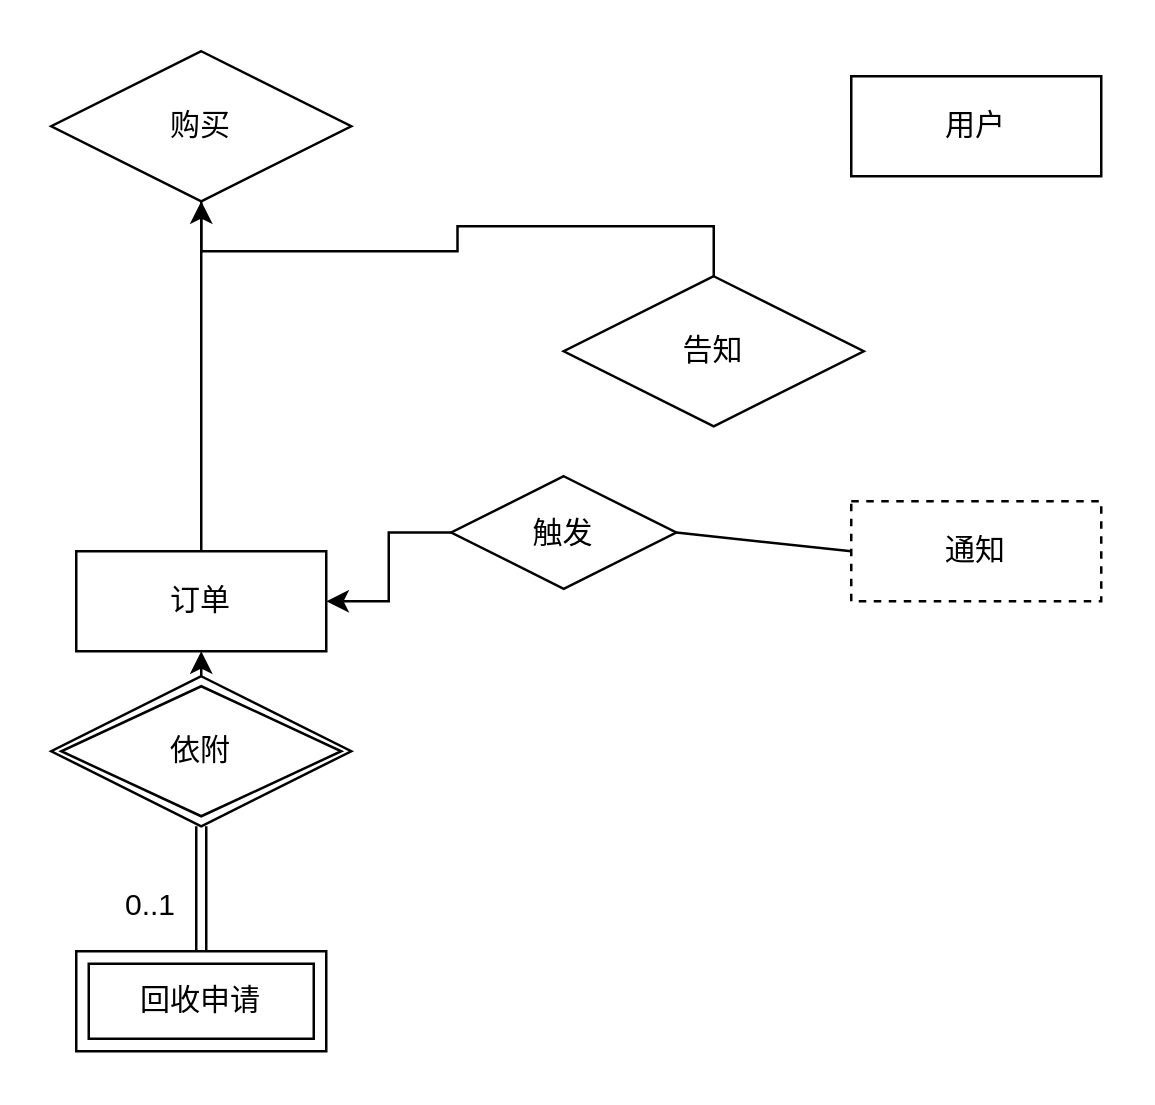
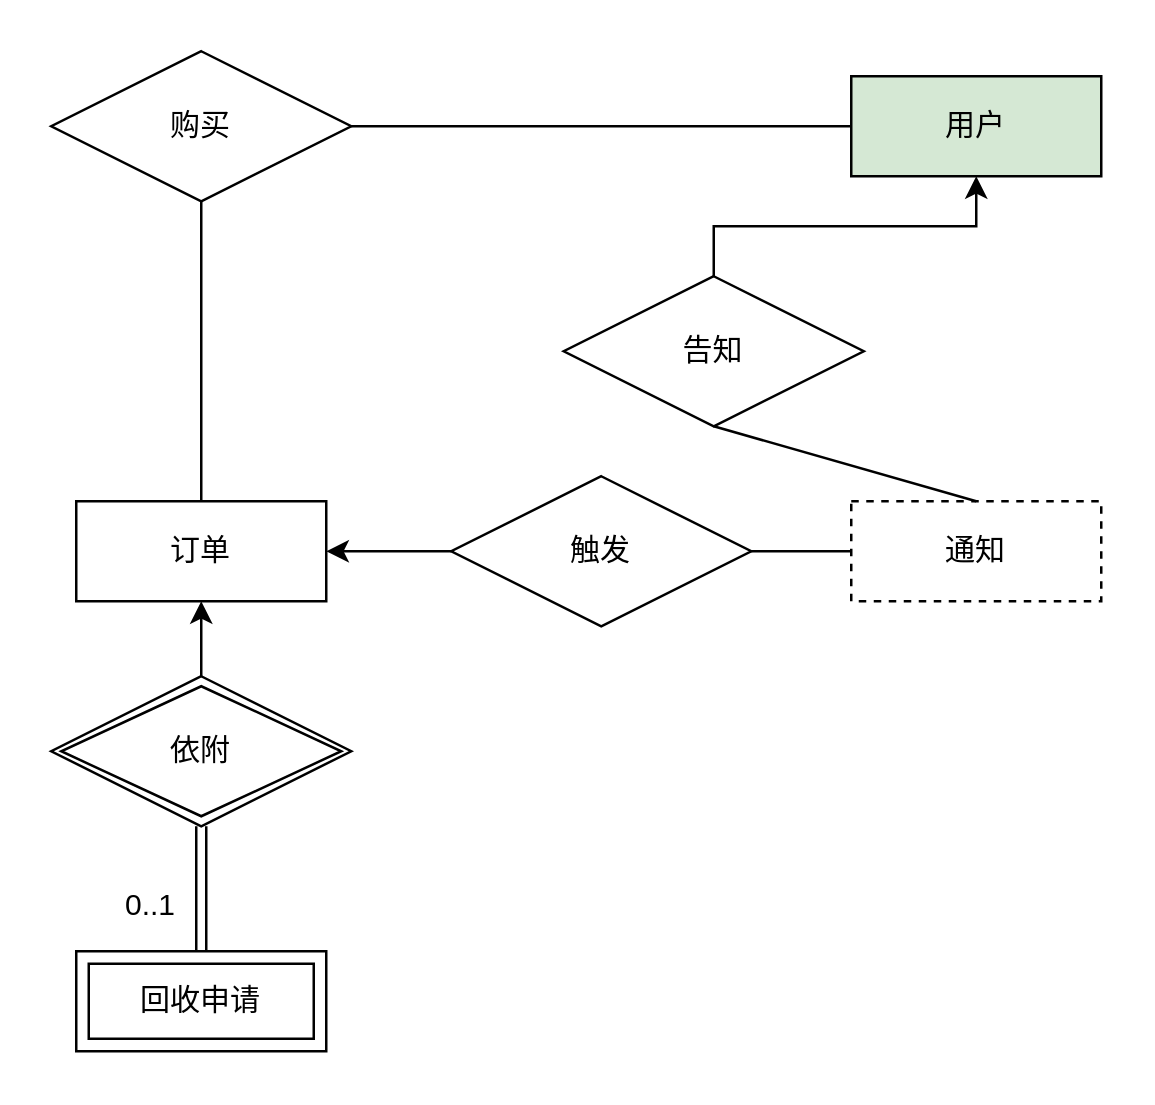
  <mxCell id="0" />
  <mxCell id="1" parent="0" />
  <mxCell id="2" value="购买" style="shape=rhombus;perimeter=rhombusPerimeter;whiteSpace=wrap;html=1;align=center;" vertex="1" parent="1"><mxGeometry x="20" y="20" width="120" height="60" as="geometry" /></mxCell>
- <mxCell id="3" value="用户" style="whiteSpace=wrap;html=1;align=center;" vertex="1" parent="1"><mxGeometry x="340" y="30" width="100" height="40" as="geometry" /></mxCell>
- <mxCell id="4" value="订单" style="whiteSpace=wrap;html=1;align=center;" vertex="1" parent="1"><mxGeometry x="30" y="220" width="100" height="40" as="geometry" /></mxCell>
+ <mxCell id="3" value="用户" style="whiteSpace=wrap;html=1;align=center;fillColor=#d5e8d4;" vertex="1" parent="1"><mxGeometry x="340" y="30" width="100" height="40" as="geometry" /></mxCell>
+ <mxCell id="4" value="订单" style="whiteSpace=wrap;html=1;align=center;" vertex="1" parent="1"><mxGeometry x="30" y="200" width="100" height="40" as="geometry" /></mxCell>
+ <mxCell id="5" value="" style="endArrow=none;html=1;rounded=0;exitX=1;exitY=0.5;exitDx=0;exitDy=0;entryX=0;entryY=0.5;entryDx=0;entryDy=0;" edge="1" parent="1" source="2" target="3"><mxGeometry relative="1" as="geometry"><mxPoint x="-110" y="140" as="sourcePoint" /><mxPoint x="50" y="140" as="targetPoint" /></mxGeometry></mxCell>
  <mxCell id="6" value="" style="endArrow=none;html=1;rounded=0;entryX=0.5;entryY=0;entryDx=0;entryDy=0;exitX=0.5;exitY=1;exitDx=0;exitDy=0;" edge="1" parent="1" source="2" target="4"><mxGeometry relative="1" as="geometry"><mxPoint x="-80" y="140" as="sourcePoint" /><mxPoint x="80" y="140" as="targetPoint" /></mxGeometry></mxCell>
  <mxCell id="7" value="通知" style="whiteSpace=wrap;html=1;align=center;dashed=1;" vertex="1" parent="1"><mxGeometry x="340" y="200" width="100" height="40" as="geometry" /></mxCell>
  <mxCell id="8" style="edgeStyle=orthogonalEdgeStyle;rounded=0;orthogonalLoop=1;jettySize=auto;html=1;entryX=1;entryY=0.5;entryDx=0;entryDy=0;" edge="1" parent="1" source="9" target="4"><mxGeometry relative="1" as="geometry" /></mxCell>
- <mxCell id="9" value="触发" style="shape=rhombus;perimeter=rhombusPerimeter;whiteSpace=wrap;html=1;align=center;" vertex="1" parent="1"><mxGeometry x="180" y="190" width="90" height="45" as="geometry" /></mxCell>
+ <mxCell id="9" value="触发" style="shape=rhombus;perimeter=rhombusPerimeter;whiteSpace=wrap;html=1;align=center;" vertex="1" parent="1"><mxGeometry x="180" y="190" width="120" height="60" as="geometry" /></mxCell>
  <mxCell id="10" value="回收申请" style="shape=ext;margin=3;double=1;whiteSpace=wrap;html=1;align=center;" vertex="1" parent="1"><mxGeometry x="30" y="380" width="100" height="40" as="geometry" /></mxCell>
  <mxCell id="11" style="edgeStyle=orthogonalEdgeStyle;rounded=0;orthogonalLoop=1;jettySize=auto;html=1;exitX=0.5;exitY=0;exitDx=0;exitDy=0;entryX=0.5;entryY=1;entryDx=0;entryDy=0;" edge="1" parent="1" source="12" target="4"><mxGeometry relative="1" as="geometry" /></mxCell>
  <mxCell id="12" value="依附" style="shape=rhombus;double=1;perimeter=rhombusPerimeter;whiteSpace=wrap;html=1;align=center;" vertex="1" parent="1"><mxGeometry x="20" y="270" width="120" height="60" as="geometry" /></mxCell>
  <mxCell id="13" value="" style="shape=link;html=1;rounded=0;" edge="1" parent="1" target="10"><mxGeometry relative="1" as="geometry"><mxPoint x="80" y="330" as="sourcePoint" /><mxPoint x="240" y="330" as="targetPoint" /></mxGeometry></mxCell>
  <mxCell id="14" value="0..1" style="resizable=0;html=1;align=right;verticalAlign=bottom;" connectable="0" vertex="1" parent="13"><mxGeometry x="1" relative="1" as="geometry"><mxPoint x="-10" y="-10" as="offset" /></mxGeometry></mxCell>
  <mxCell id="15" value="" style="endArrow=none;html=1;rounded=0;exitX=1;exitY=0.5;exitDx=0;exitDy=0;entryX=0;entryY=0.5;entryDx=0;entryDy=0;" edge="1" parent="1" source="9" target="7"><mxGeometry relative="1" as="geometry"><mxPoint x="260" y="260" as="sourcePoint" /><mxPoint x="420" y="260" as="targetPoint" /></mxGeometry></mxCell>
- <mxCell id="16" style="edgeStyle=orthogonalEdgeStyle;rounded=0;orthogonalLoop=1;jettySize=auto;html=1;exitX=0.5;exitY=0;exitDx=0;exitDy=0;" edge="1" parent="1" source="17" target="2"><mxGeometry relative="1" as="geometry"><mxPoint x="390" y="120" as="sourcePoint" /></mxGeometry></mxCell>
+ <mxCell id="16" style="edgeStyle=orthogonalEdgeStyle;rounded=0;orthogonalLoop=1;jettySize=auto;html=1;entryX=0.5;entryY=1;entryDx=0;entryDy=0;exitX=0.5;exitY=0;exitDx=0;exitDy=0;" edge="1" parent="1" source="17" target="3"><mxGeometry relative="1" as="geometry"><mxPoint x="390" y="120" as="sourcePoint" /></mxGeometry></mxCell>
  <mxCell id="17" value="告知" style="shape=rhombus;perimeter=rhombusPerimeter;whiteSpace=wrap;html=1;align=center;" vertex="1" parent="1"><mxGeometry x="225" y="110" width="120" height="60" as="geometry" /></mxCell>
+ <mxCell id="18" value="" style="endArrow=none;html=1;rounded=0;entryX=0.5;entryY=0;entryDx=0;entryDy=0;exitX=0.5;exitY=1;exitDx=0;exitDy=0;" edge="1" parent="1" source="17" target="7"><mxGeometry relative="1" as="geometry"><mxPoint x="160" y="180" as="sourcePoint" /><mxPoint x="320" y="180" as="targetPoint" /></mxGeometry></mxCell>
